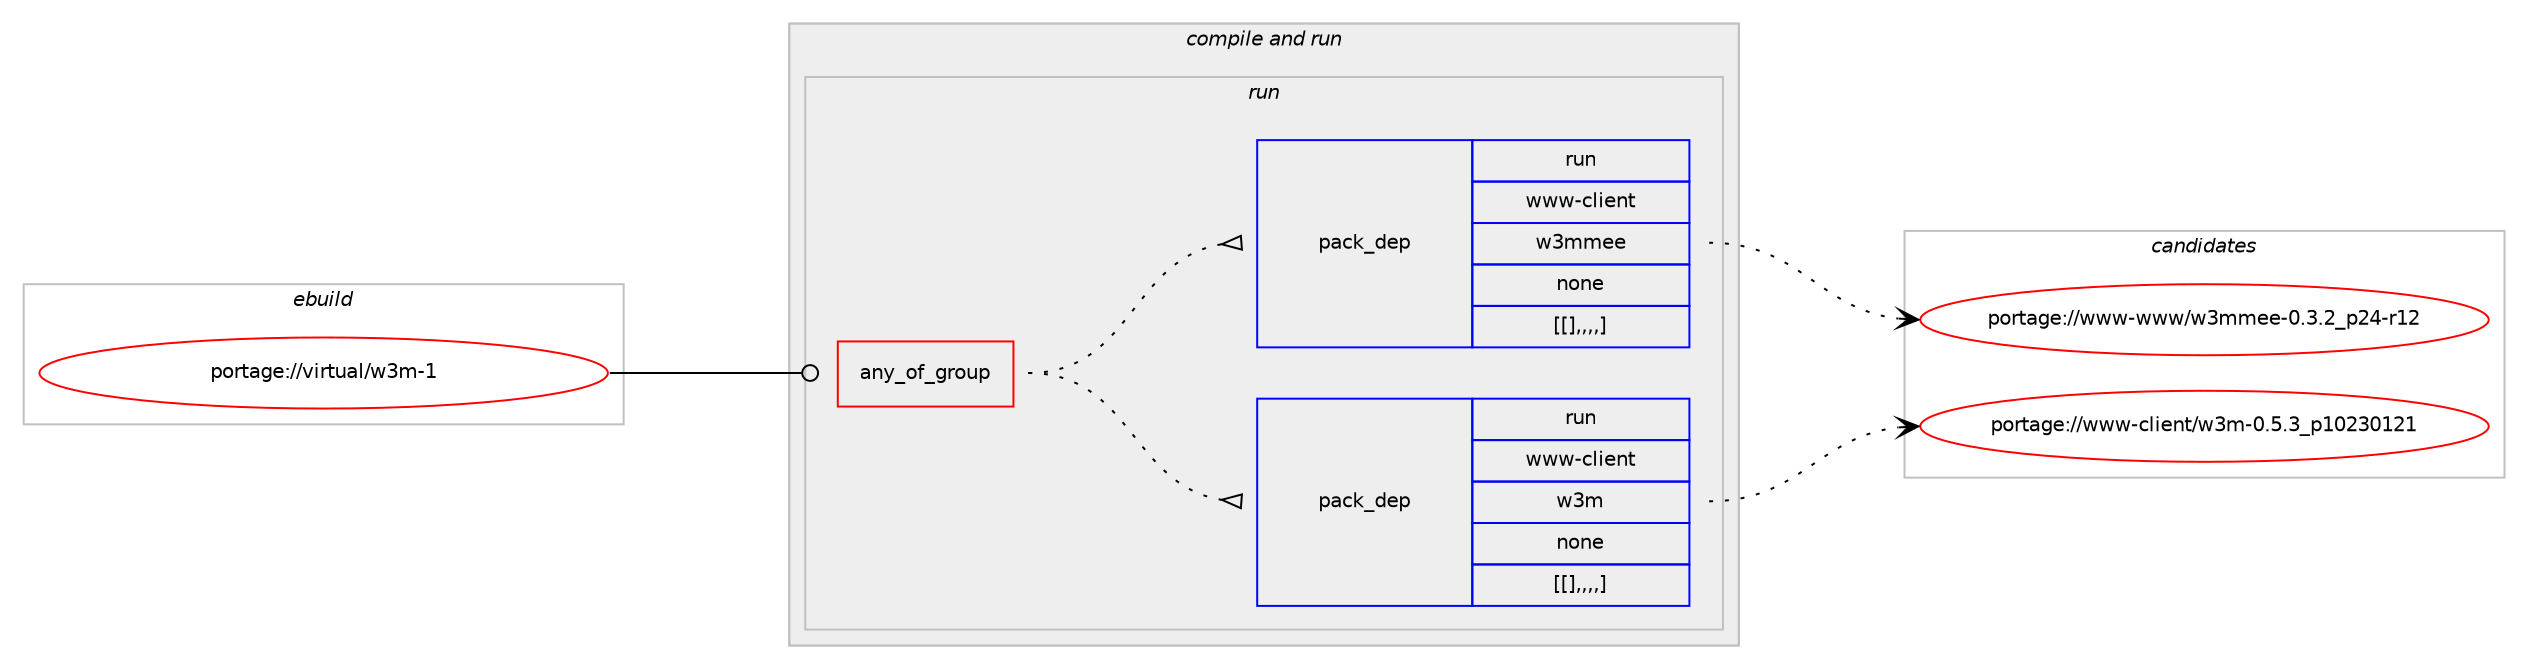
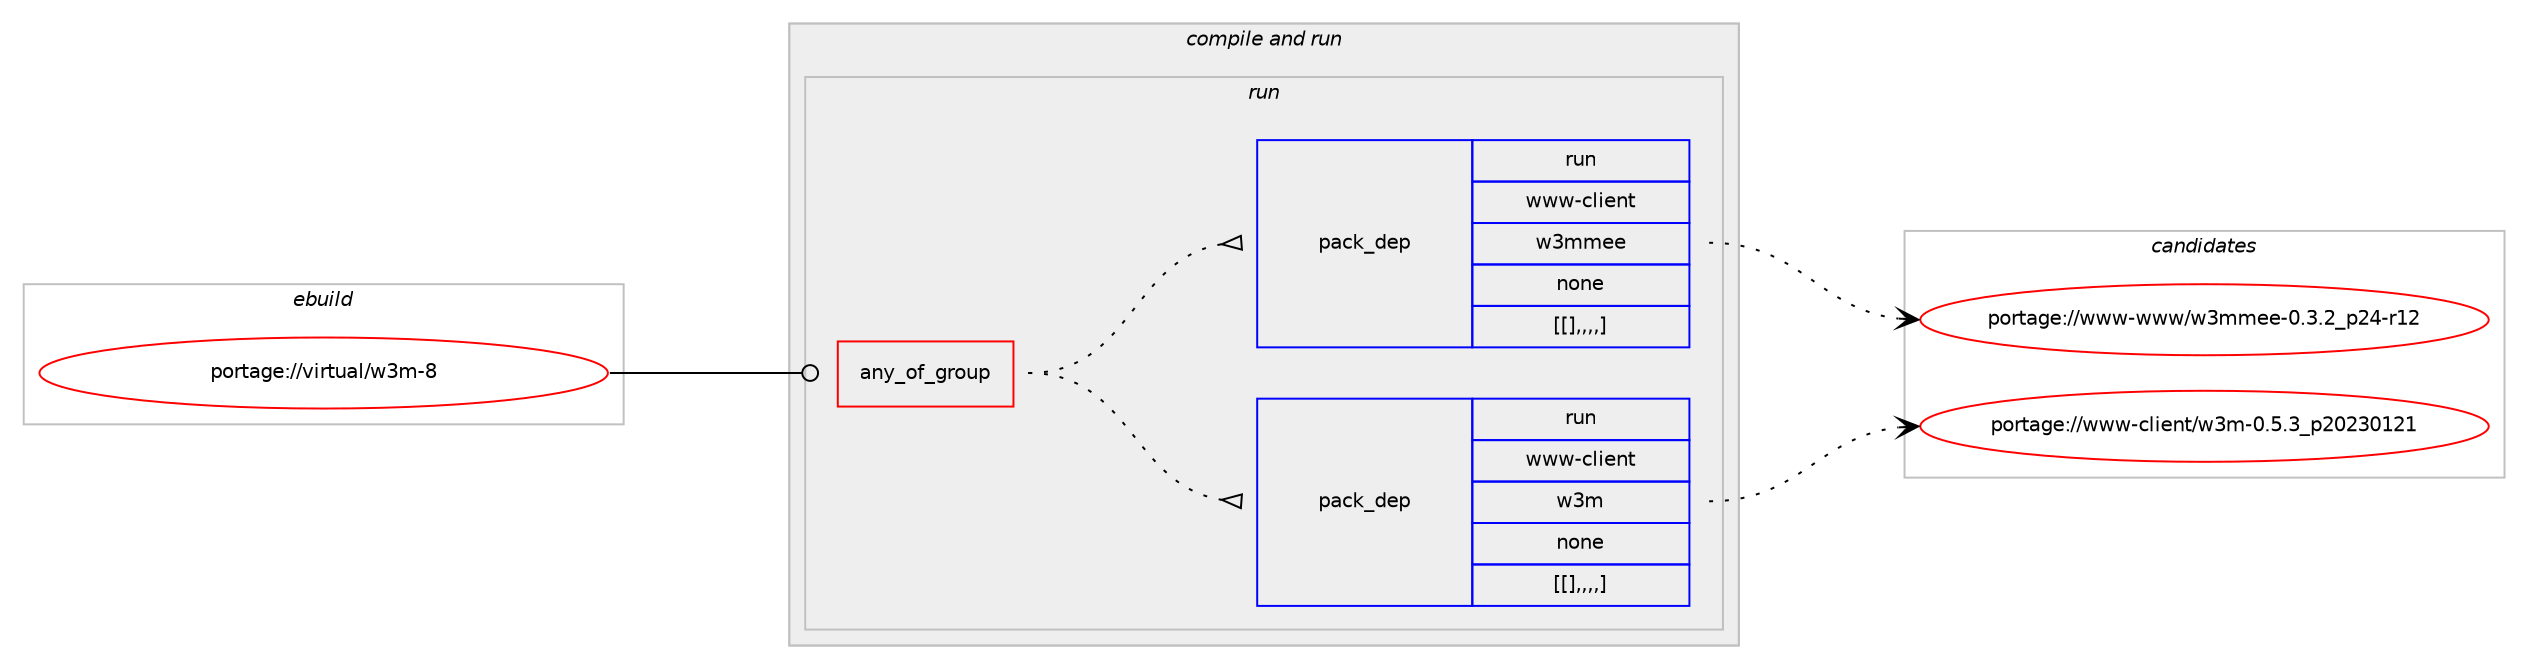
  digraph {
    compound=true
    concentrate=true
    fontname=Helvetica
    fontsize=10
    newrank=true
    rankdir=LR
    ranksep=1.5
    node [color=red fontname=Helvetica fontsize=10]
    edge [arrowhead=vee headport=w style=dotted tailport=e weight=20]
-   n1 [label="portage://virtual/w3m-1" width=4]
+   n1 [label="portage://virtual/w3m-8" width=4]
    n2 [color=blue label=<<TABLE BORDER="0" CELLBORDER="1" CELLSPACING="0" CELLPADDING="4" WIDTH="220"><TR><TD ROWSPAN="6" CELLPADDING="30">pack_dep</TD></TR><TR><TD WIDTH="110">run</TD></TR><TR><TD>www-client</TD></TR><TR><TD>w3m</TD></TR><TR><TD>none</TD></TR><TR><TD>[[],,,,]</TD></TR></TABLE>> shape=none]
    n3 [color=blue label=<<TABLE BORDER="0" CELLBORDER="1" CELLSPACING="0" CELLPADDING="4" WIDTH="220"><TR><TD ROWSPAN="6" CELLPADDING="30">pack_dep</TD></TR><TR><TD WIDTH="110">run</TD></TR><TR><TD>www-client</TD></TR><TR><TD>w3mmee</TD></TR><TR><TD>none</TD></TR><TR><TD>[[],,,,]</TD></TR></TABLE>> shape=none]
    n4 [label=<<TABLE BORDER="0" CELLBORDER="1" CELLSPACING="0" CELLPADDING="4"><TR><TD CELLPADDING="10">any_of_group</TD></TR></TABLE>> shape=none]
-   n5 [label="portage://www-client/w3m-0.5.3_p10230121" width=4]
+   n5 [label="portage://www-client/w3m-0.5.3_p20230121" width=4]
    n6 [label="portage://www-www/w3mmee-0.3.2_p24-r12" width=4]
    subgraph cluster_1 {
      color=gray
      label=<<i>ebuild</i>>
      n1
    }
    subgraph cluster_2 {
      color=gray
      label=<<i>dependencies</i>>
      subgraph cluster_3 {
        color=gray
        fillcolor="#eeeeee"
        label=<<i>compile</i>>
        style=filled
      }
      subgraph cluster_4 {
        color=gray
        fillcolor="#eeeeee"
        label=<<i>compile and run</i>>
        style=filled
      }
      subgraph cluster_5 {
        color=gray
        fillcolor="#eeeeee"
        label=<<i>run</i>>
        style=filled
        subgraph sub_6 {
          color=gray
          fillcolor="#eeeeee"
          label=<<i>run</i>>
          style=filled
          n4
          subgraph sub_7 {
            color=gray
            fillcolor="#eeeeee"
            label=<<i>run</i>>
            style=filled
            n2
          }
          subgraph sub_8 {
            color=gray
            fillcolor="#eeeeee"
            label=<<i>run</i>>
            style=filled
            n3
          }
        }
      }
    }
    subgraph cluster_9 {
      color=gray
      label=<<i>candidates</i>>
      rank=same
      subgraph sub_10 {
        color=black
        label=<<i>candidates</i>>
        nodesep=1
        rank=same
        n5
      }
      subgraph sub_11 {
        color=black
        label=<<i>candidates</i>>
        nodesep=1
        rank=same
        n6
      }
    }
    n1 -> n4 [arrowhead=odot style=solid]
    n2 -> n5 [weight=100]
    n3 -> n6 [weight=100]
    n4 -> n2 [arrowhead=oinv]
    n4 -> n3 [arrowhead=oinv]
  }
